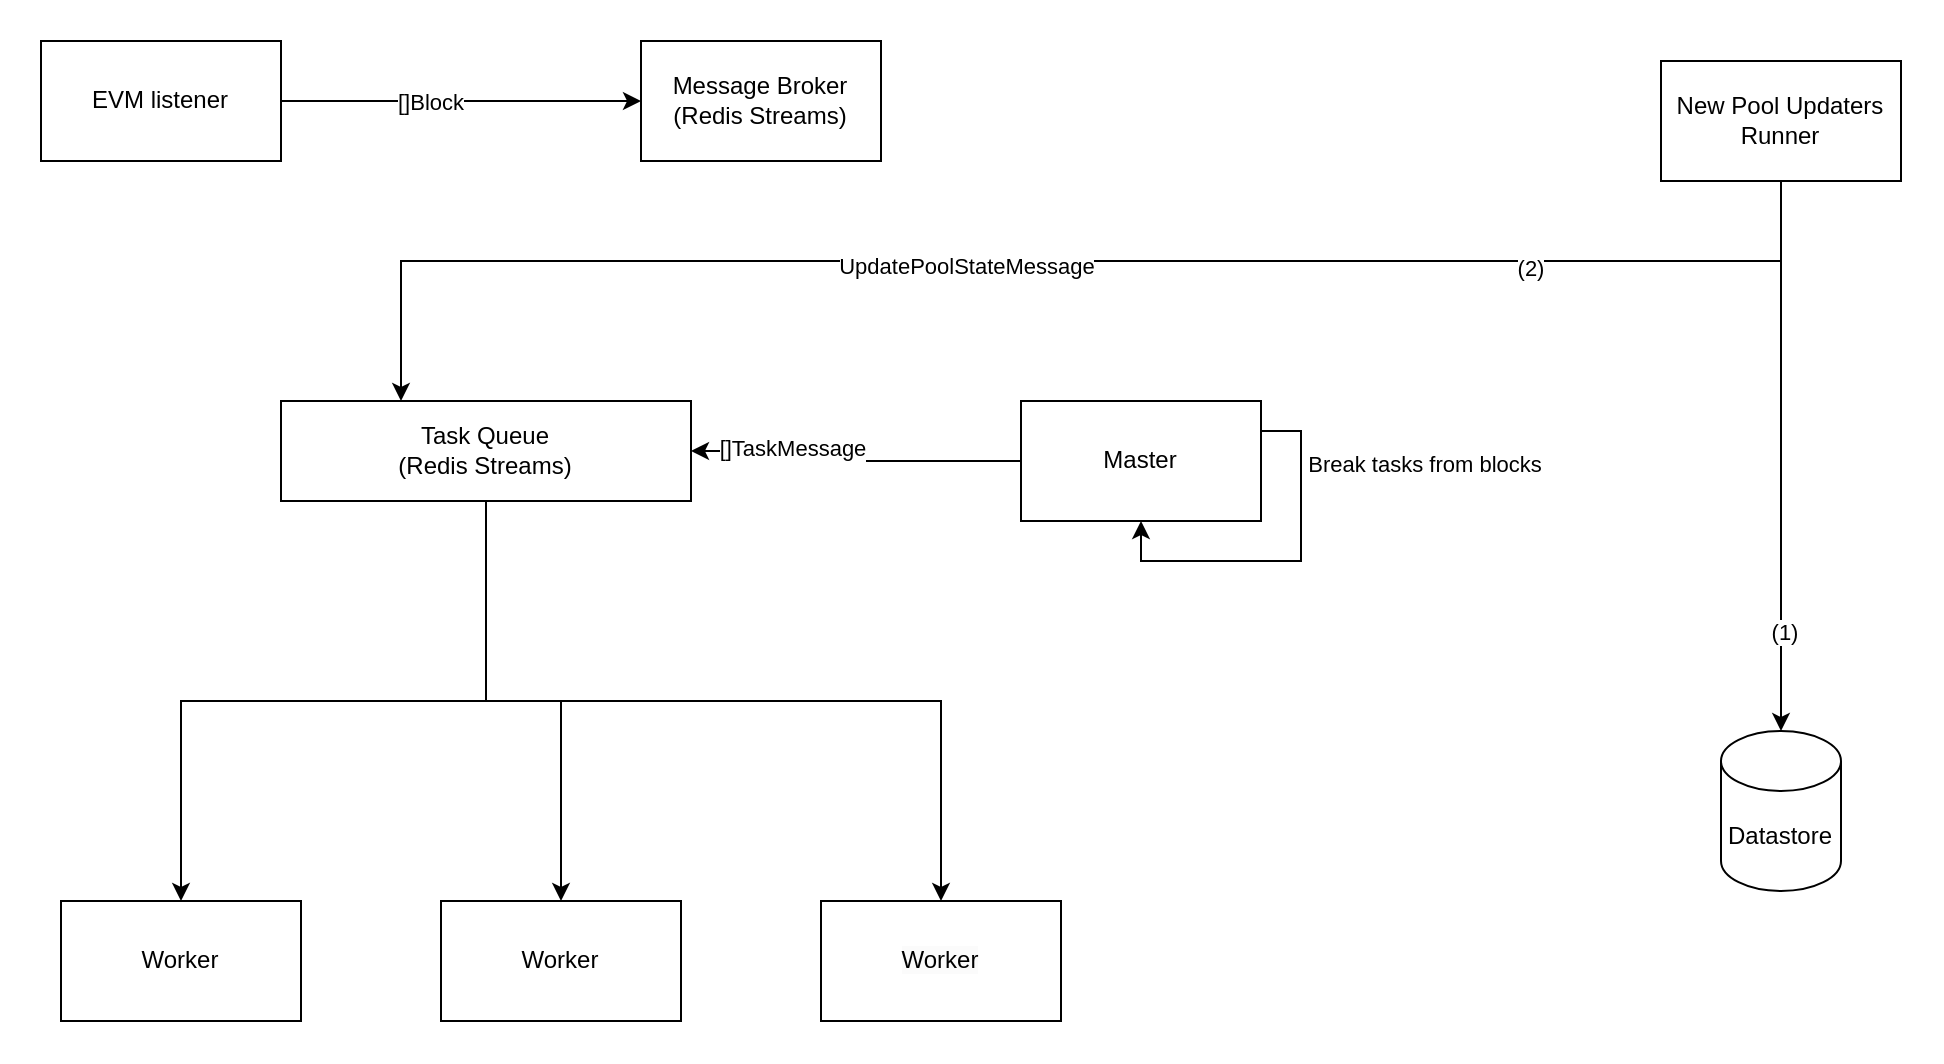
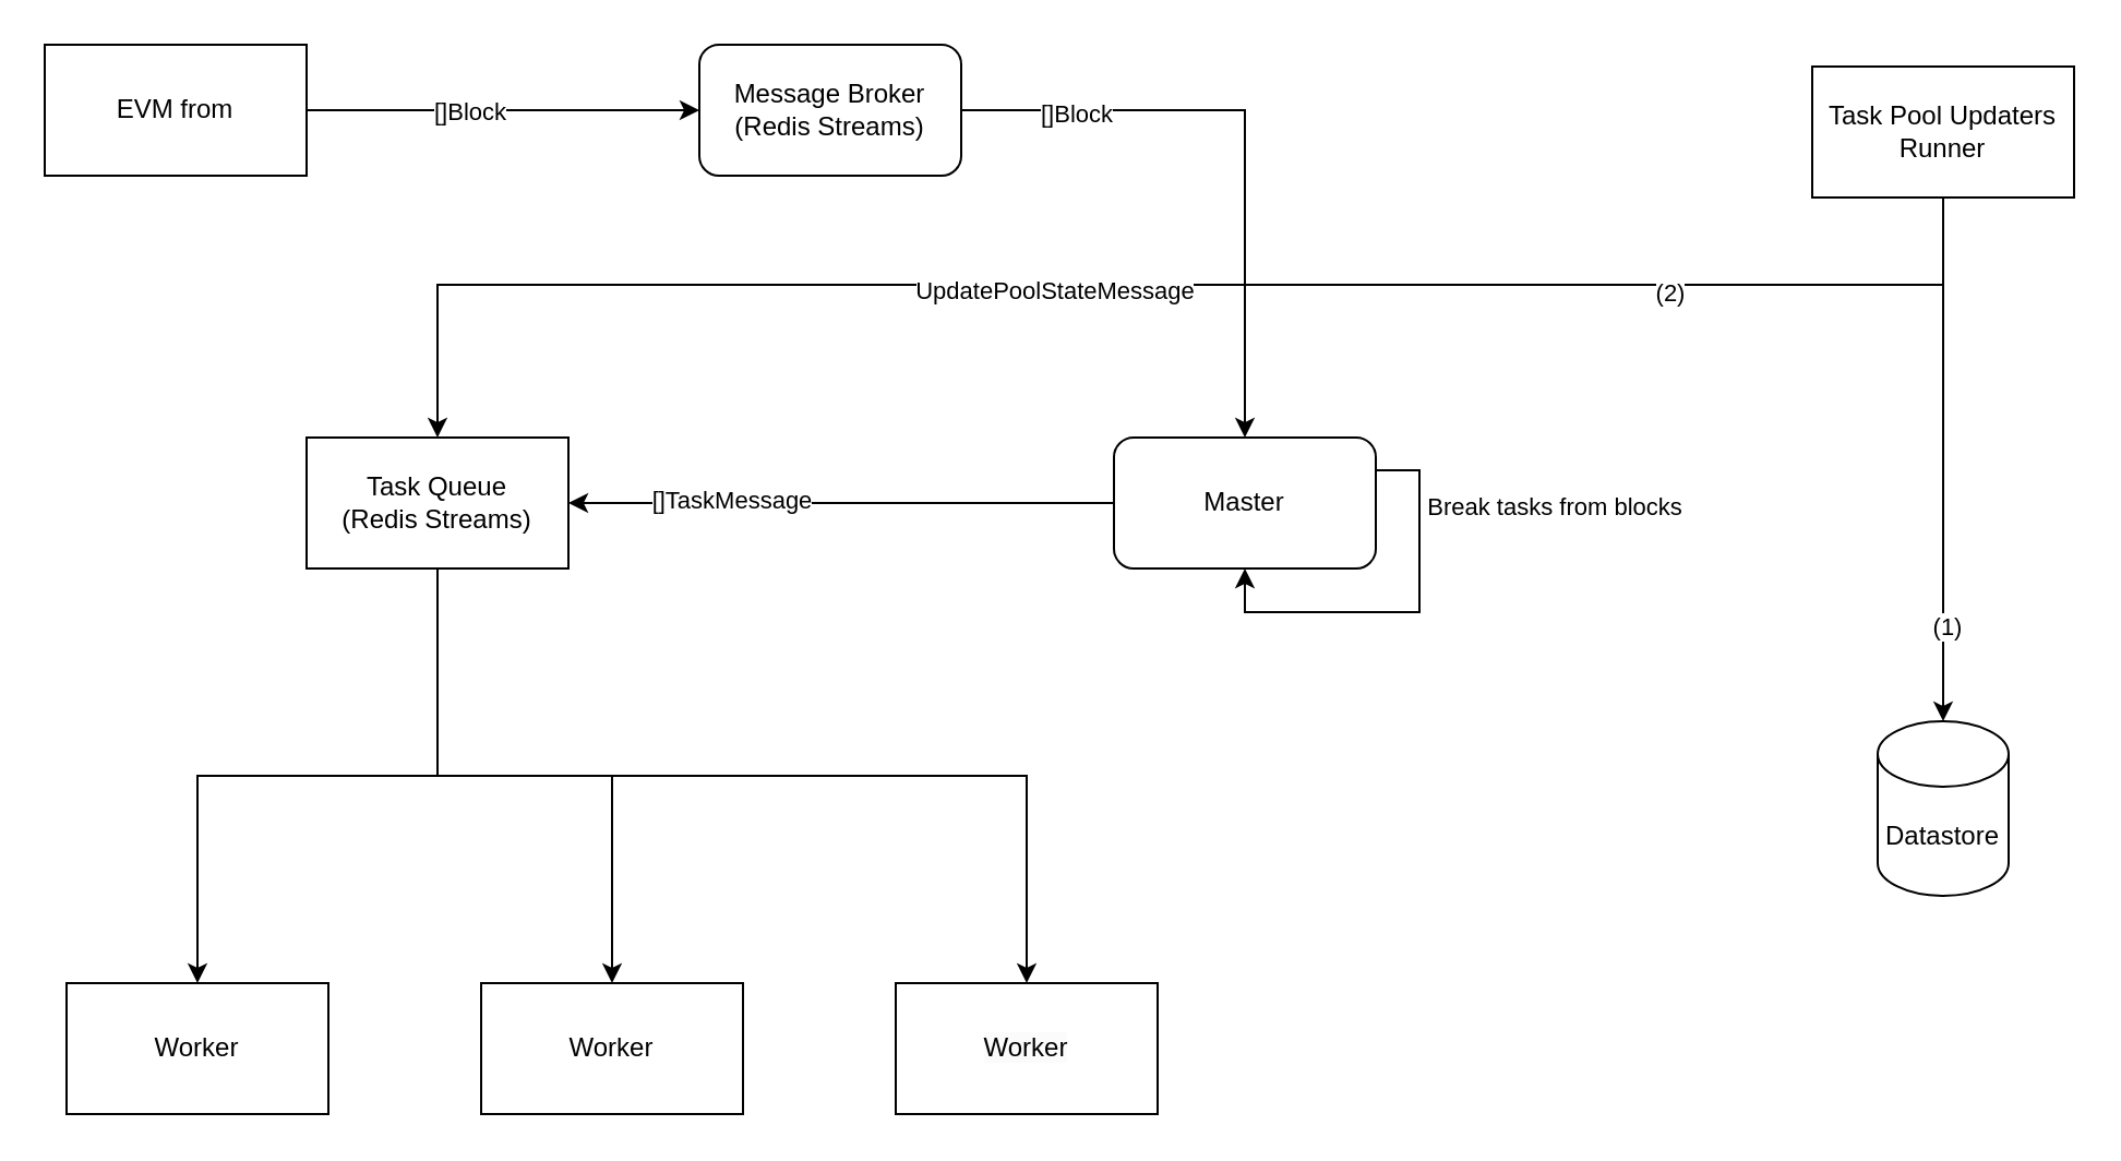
  <mxCell id="0" />
  <mxCell id="1" parent="0" />
  <mxCell id="2" style="edgeStyle=orthogonalEdgeStyle;rounded=0;orthogonalLoop=1;jettySize=auto;html=1;entryX=0;entryY=0.5;entryDx=0;entryDy=0;" edge="1" parent="1" source="4" target="7"><mxGeometry relative="1" as="geometry" /></mxCell>
  <mxCell id="3" value="[]Block" style="edgeLabel;html=1;align=center;verticalAlign=middle;resizable=0;points=[];" vertex="1" connectable="0" parent="2"><mxGeometry x="-0.502" y="5" relative="1" as="geometry"><mxPoint x="29" y="5" as="offset" /></mxGeometry></mxCell>
- <mxCell id="4" value="EVM listener" style="rounded=0;whiteSpace=wrap;html=1;" vertex="1" parent="1"><mxGeometry x="20" y="20" width="120" height="60" as="geometry" /></mxCell>
- <mxCell id="7" value="Message Broker&lt;br&gt;(Redis Streams)" style="rounded=0;whiteSpace=wrap;html=1;" vertex="1" parent="1"><mxGeometry x="320" y="20" width="120" height="60" as="geometry" /></mxCell>
+ <mxCell id="4" value="EVM from" style="rounded=0;whiteSpace=wrap;html=1;" vertex="1" parent="1"><mxGeometry x="20" y="20" width="120" height="60" as="geometry" /></mxCell>
+ <mxCell id="5" style="edgeStyle=orthogonalEdgeStyle;rounded=0;orthogonalLoop=1;jettySize=auto;html=1;exitX=1;exitY=0.5;exitDx=0;exitDy=0;" edge="1" parent="1" source="7" target="10"><mxGeometry relative="1" as="geometry" /></mxCell>
+ <mxCell id="6" value="[]Block" style="edgeLabel;html=1;align=center;verticalAlign=middle;resizable=0;points=[];" vertex="1" connectable="0" parent="5"><mxGeometry x="-0.629" relative="1" as="geometry"><mxPoint y="1" as="offset" /></mxGeometry></mxCell>
+ <mxCell id="7" value="Message Broker&lt;br&gt;(Redis Streams)" style="whiteSpace=wrap;html=1;rounded=1;" vertex="1" parent="1"><mxGeometry x="320" y="20" width="120" height="60" as="geometry" /></mxCell>
  <mxCell id="8" style="edgeStyle=orthogonalEdgeStyle;rounded=0;orthogonalLoop=1;jettySize=auto;html=1;" edge="1" parent="1" source="10" target="16"><mxGeometry relative="1" as="geometry" /></mxCell>
  <mxCell id="9" value="[]TaskMessage" style="edgeLabel;html=1;align=center;verticalAlign=middle;resizable=0;points=[];" vertex="1" connectable="0" parent="8"><mxGeometry x="0.408" y="-2" relative="1" as="geometry"><mxPoint as="offset" /></mxGeometry></mxCell>
- <mxCell id="10" value="Master" style="rounded=0;whiteSpace=wrap;html=1;" vertex="1" parent="1"><mxGeometry x="510" y="200" width="120" height="60" as="geometry" /></mxCell>
+ <mxCell id="10" value="Master" style="whiteSpace=wrap;html=1;rounded=1;" vertex="1" parent="1"><mxGeometry x="510" y="200" width="120" height="60" as="geometry" /></mxCell>
  <mxCell id="11" style="edgeStyle=orthogonalEdgeStyle;rounded=0;orthogonalLoop=1;jettySize=auto;html=1;exitX=1;exitY=0.25;exitDx=0;exitDy=0;" edge="1" parent="1" source="10" target="10"><mxGeometry relative="1" as="geometry" /></mxCell>
  <mxCell id="12" value="Break tasks from blocks" style="edgeLabel;html=1;align=center;verticalAlign=middle;resizable=0;points=[];" vertex="1" connectable="0" parent="11"><mxGeometry x="-0.616" y="1" relative="1" as="geometry"><mxPoint x="60" as="offset" /></mxGeometry></mxCell>
  <mxCell id="13" style="edgeStyle=orthogonalEdgeStyle;rounded=0;orthogonalLoop=1;jettySize=auto;html=1;entryX=0.5;entryY=0;entryDx=0;entryDy=0;" edge="1" parent="1" source="16" target="17"><mxGeometry relative="1" as="geometry" /></mxCell>
  <mxCell id="14" style="edgeStyle=orthogonalEdgeStyle;rounded=0;orthogonalLoop=1;jettySize=auto;html=1;exitX=0.5;exitY=1;exitDx=0;exitDy=0;entryX=0.5;entryY=0;entryDx=0;entryDy=0;" edge="1" parent="1" source="16" target="18"><mxGeometry relative="1" as="geometry" /></mxCell>
  <mxCell id="15" style="edgeStyle=orthogonalEdgeStyle;rounded=0;orthogonalLoop=1;jettySize=auto;html=1;exitX=0.5;exitY=1;exitDx=0;exitDy=0;" edge="1" parent="1" source="16" target="19"><mxGeometry relative="1" as="geometry" /></mxCell>
- <mxCell id="16" value="Task Queue&lt;br&gt;(Redis Streams)" style="rounded=0;whiteSpace=wrap;html=1;" vertex="1" parent="1"><mxGeometry x="140" y="200" width="205" height="50" as="geometry" /></mxCell>
+ <mxCell id="16" value="Task Queue&lt;br&gt;(Redis Streams)" style="rounded=0;whiteSpace=wrap;html=1;" vertex="1" parent="1"><mxGeometry x="140" y="200" width="120" height="60" as="geometry" /></mxCell>
  <mxCell id="17" value="Worker" style="rounded=0;whiteSpace=wrap;html=1;" vertex="1" parent="1"><mxGeometry x="30" y="450" width="120" height="60" as="geometry" /></mxCell>
  <mxCell id="18" value="Worker" style="rounded=0;whiteSpace=wrap;html=1;" vertex="1" parent="1"><mxGeometry x="220" y="450" width="120" height="60" as="geometry" /></mxCell>
  <mxCell id="19" value="&lt;meta charset=&quot;utf-8&quot;&gt;&lt;span style=&quot;color: rgb(0, 0, 0); font-family: Helvetica; font-size: 12px; font-style: normal; font-variant-ligatures: normal; font-variant-caps: normal; font-weight: 400; letter-spacing: normal; orphans: 2; text-align: center; text-indent: 0px; text-transform: none; widows: 2; word-spacing: 0px; -webkit-text-stroke-width: 0px; background-color: rgb(251, 251, 251); text-decoration-thickness: initial; text-decoration-style: initial; text-decoration-color: initial; float: none; display: inline !important;&quot;&gt;Worker&lt;/span&gt;" style="rounded=0;whiteSpace=wrap;html=1;" vertex="1" parent="1"><mxGeometry x="410" y="450" width="120" height="60" as="geometry" /></mxCell>
  <mxCell id="20" style="edgeStyle=orthogonalEdgeStyle;rounded=0;orthogonalLoop=1;jettySize=auto;html=1;exitX=0.5;exitY=1;exitDx=0;exitDy=0;" edge="1" parent="1" source="25" target="26"><mxGeometry relative="1" as="geometry" /></mxCell>
  <mxCell id="21" value="(1)" style="edgeLabel;html=1;align=center;verticalAlign=middle;resizable=0;points=[];" vertex="1" connectable="0" parent="20"><mxGeometry x="0.637" y="1" relative="1" as="geometry"><mxPoint as="offset" /></mxGeometry></mxCell>
  <mxCell id="22" style="edgeStyle=orthogonalEdgeStyle;rounded=0;orthogonalLoop=1;jettySize=auto;html=1;" edge="1" parent="1" source="25" target="16"><mxGeometry relative="1" as="geometry"><Array as="points"><mxPoint x="890" y="130" /><mxPoint x="200" y="130" /></Array></mxGeometry></mxCell>
  <mxCell id="23" value="UpdatePoolStateMessage" style="edgeLabel;html=1;align=center;verticalAlign=middle;resizable=0;points=[];" vertex="1" connectable="0" parent="22"><mxGeometry x="0.12" y="2" relative="1" as="geometry"><mxPoint as="offset" /></mxGeometry></mxCell>
  <mxCell id="24" value="(2)" style="edgeLabel;html=1;align=center;verticalAlign=middle;resizable=0;points=[];" vertex="1" connectable="0" parent="22"><mxGeometry x="-0.585" y="3" relative="1" as="geometry"><mxPoint as="offset" /></mxGeometry></mxCell>
- <mxCell id="25" value="New Pool Updaters&lt;br&gt;Runner" style="rounded=0;whiteSpace=wrap;html=1;" vertex="1" parent="1"><mxGeometry x="830" y="30" width="120" height="60" as="geometry" /></mxCell>
- <mxCell id="26" value="Datastore" style="shape=cylinder3;whiteSpace=wrap;html=1;boundedLbl=1;backgroundOutline=1;size=15;" vertex="1" parent="1"><mxGeometry x="860" y="365" width="60" height="80" as="geometry" /></mxCell>
+ <mxCell id="25" value="Task Pool Updaters&lt;br&gt;Runner" style="rounded=0;whiteSpace=wrap;html=1;" vertex="1" parent="1"><mxGeometry x="830" y="30" width="120" height="60" as="geometry" /></mxCell>
+ <mxCell id="26" value="Datastore" style="shape=cylinder3;whiteSpace=wrap;html=1;boundedLbl=1;backgroundOutline=1;size=15;" vertex="1" parent="1"><mxGeometry x="860" y="330" width="60" height="80" as="geometry" /></mxCell>
